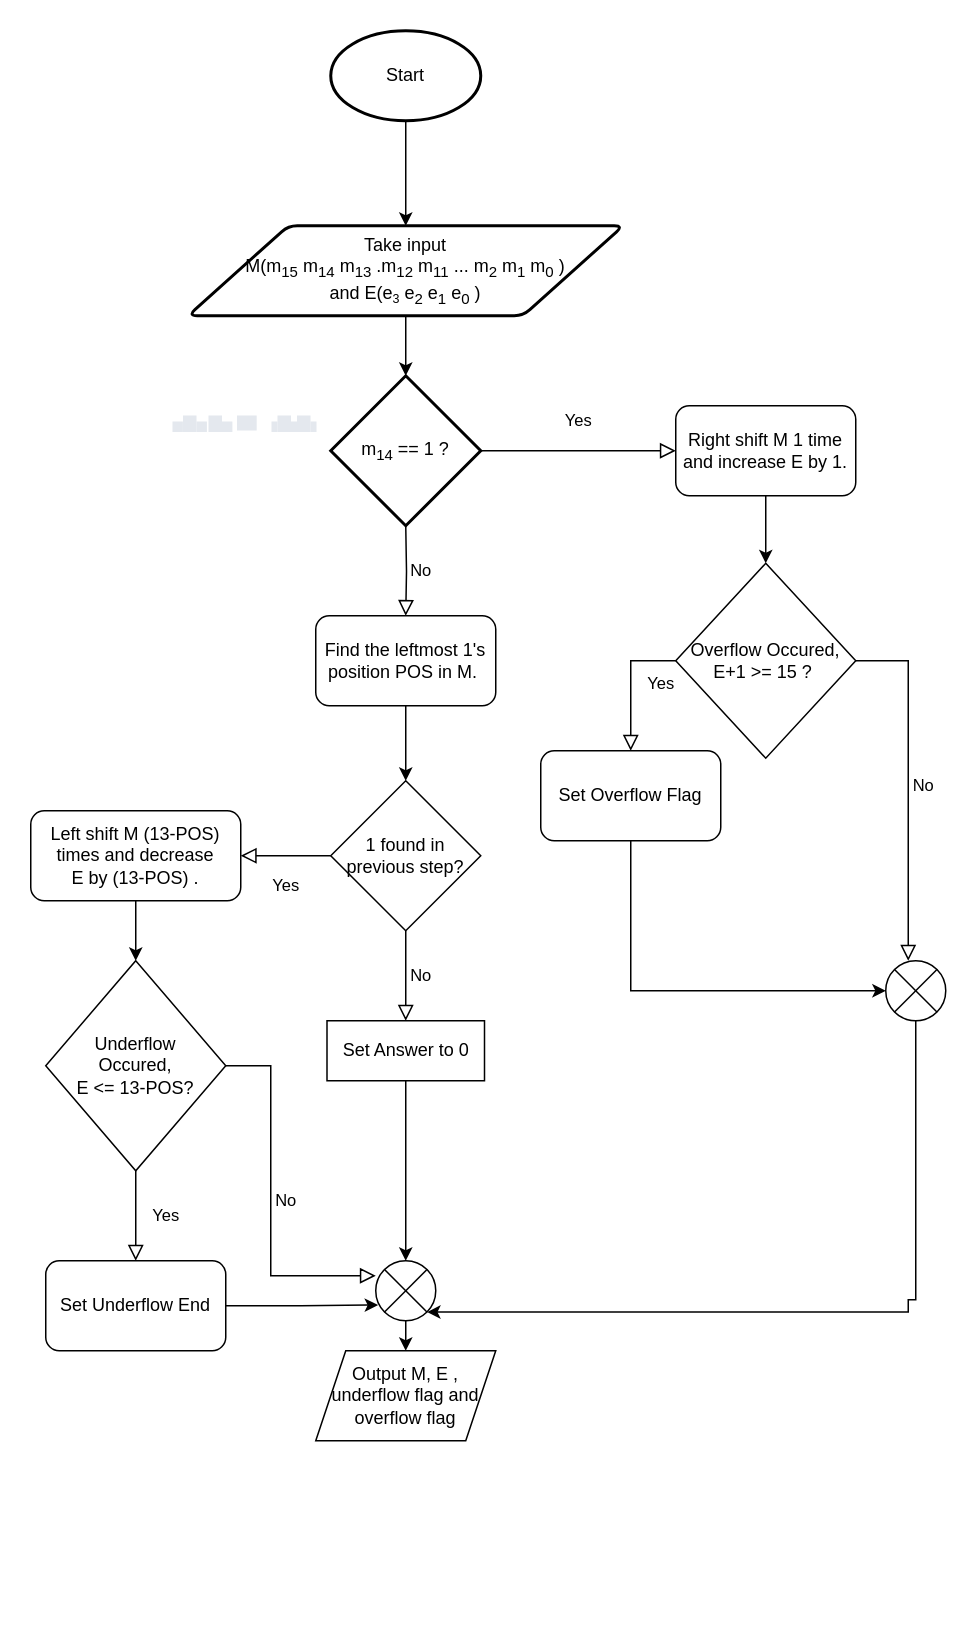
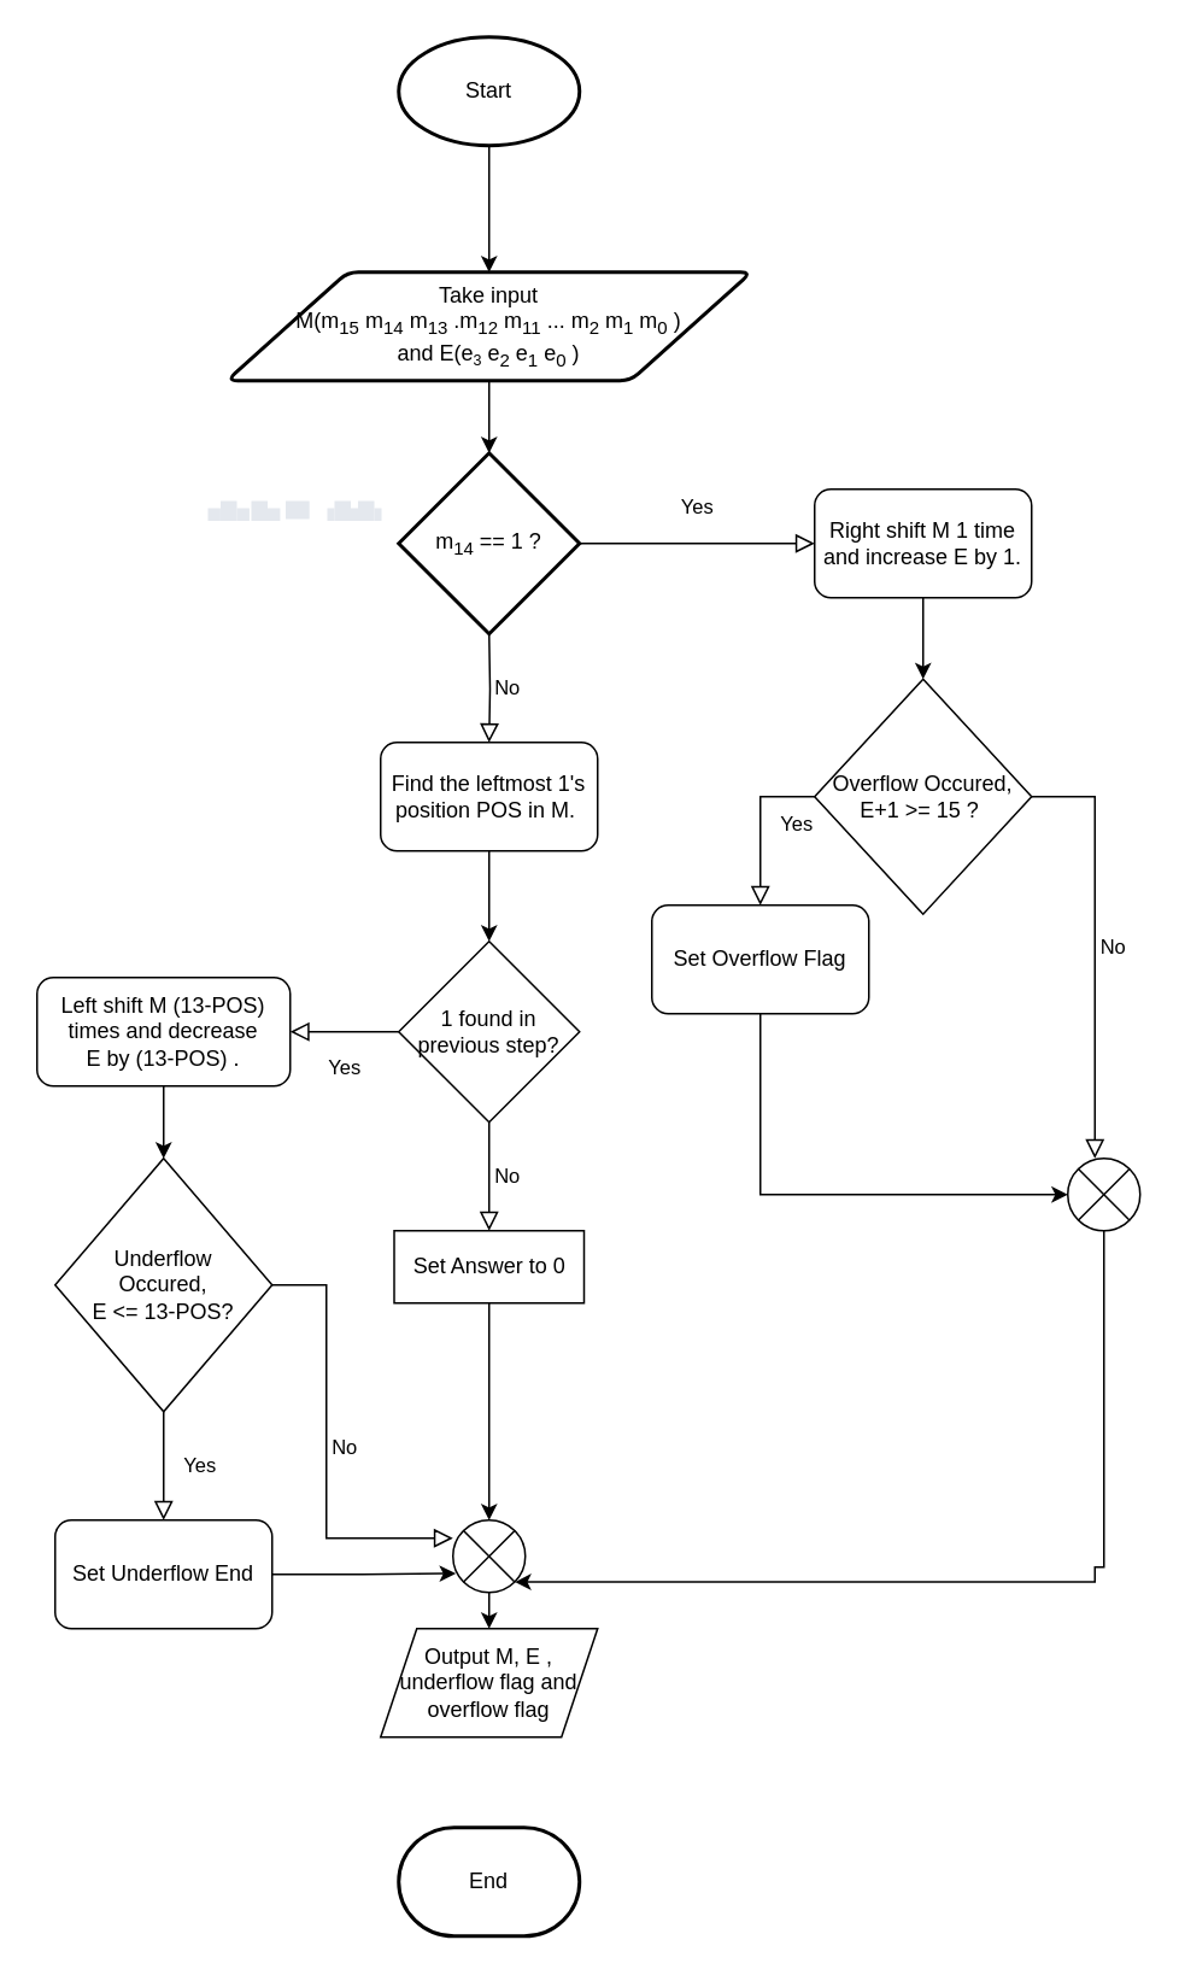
  <mxCell id="0" />
  <mxCell id="1" parent="0" />
  <mxCell id="2" style="edgeStyle=orthogonalEdgeStyle;rounded=0;orthogonalLoop=1;jettySize=auto;html=1;exitX=0.5;exitY=1;exitDx=0;exitDy=0;exitPerimeter=0;entryX=0.5;entryY=0;entryDx=0;entryDy=0;" parent="1" source="3" target="5" edge="1"><mxGeometry relative="1" as="geometry" /></mxCell>
  <mxCell id="3" value="Start" style="strokeWidth=2;html=1;shape=mxgraph.flowchart.start_1;whiteSpace=wrap;" parent="1" vertex="1"><mxGeometry x="220" y="20" width="100" height="60" as="geometry" /></mxCell>
  <mxCell id="4" style="edgeStyle=orthogonalEdgeStyle;rounded=0;orthogonalLoop=1;jettySize=auto;html=1;exitX=0.5;exitY=1;exitDx=0;exitDy=0;" parent="1" source="5" target="6" edge="1"><mxGeometry relative="1" as="geometry" /></mxCell>
  <mxCell id="5" value="Take input &lt;br&gt;M(m&lt;sub&gt;15&lt;/sub&gt; m&lt;sub&gt;14&lt;/sub&gt; m&lt;sub&gt;13&lt;/sub&gt;&amp;nbsp;.m&lt;sub&gt;12&lt;/sub&gt; m&lt;sub&gt;11&lt;/sub&gt; ... m&lt;sub&gt;2&lt;/sub&gt; m&lt;sub&gt;1&lt;/sub&gt; m&lt;sub&gt;0&lt;/sub&gt; )&lt;br&gt;and E(e&lt;span style=&quot;font-size: 10px&quot;&gt;&lt;sub&gt;3&lt;/sub&gt;&lt;/span&gt;&amp;nbsp;e&lt;sub&gt;2&lt;/sub&gt; e&lt;sub&gt;1&lt;/sub&gt; e&lt;sub&gt;0&lt;/sub&gt; )&lt;br&gt;&lt;span style=&quot;box-sizing: border-box ; color: transparent ; position: absolute ; line-height: 1 ; cursor: text ; transform-origin: 0px 0px ; background-color: rgb(228 , 232 , 238) ; left: 114.596px ; top: 281.266px ; font-size: 6.989px ; font-family: monospace ; transform: scalex(0.866)&quot;&gt;15&lt;/span&gt;&lt;span style=&quot;box-sizing: border-box ; color: transparent ; position: absolute ; line-height: 1 ; cursor: text ; transform-origin: 0px 0px ; font-family: sans-serif ; background-color: rgb(228 , 232 , 238) ; left: 122.459px ; top: 277.268px ; font-size: 10.484px&quot;&gt;m&lt;/span&gt;&lt;span style=&quot;box-sizing: border-box ; color: transparent ; position: absolute ; line-height: 1 ; cursor: text ; transform-origin: 0px 0px ; background-color: rgb(228 , 232 , 238) ; left: 131.437px ; top: 281.266px ; font-size: 6.989px ; font-family: monospace ; transform: scalex(0.866)&quot;&gt;14&lt;/span&gt;&lt;span style=&quot;box-sizing: border-box ; color: transparent ; position: absolute ; line-height: 1 ; cursor: text ; transform-origin: 0px 0px ; font-family: sans-serif ; background-color: rgb(228 , 232 , 238) ; left: 139.301px ; top: 277.268px ; font-size: 10.484px&quot;&gt;m&lt;/span&gt;&lt;span style=&quot;box-sizing: border-box ; color: transparent ; position: absolute ; line-height: 1 ; cursor: text ; transform-origin: 0px 0px ; background-color: rgb(228 , 232 , 238) ; left: 148.279px ; top: 281.266px ; font-size: 6.989px ; font-family: monospace ; transform: scalex(0.866)&quot;&gt;13&lt;/span&gt;&lt;span style=&quot;box-sizing: border-box ; color: transparent ; position: absolute ; line-height: 1 ; cursor: text ; transform-origin: 0px 0px ; font-family: sans-serif ; background-color: rgb(228 , 232 , 238) ; left: 157.889px ; top: 277.268px ; font-size: 10.484px ; transform: scalex(0.505)&quot;&gt;. . . m&lt;/span&gt;&lt;span style=&quot;box-sizing: border-box ; color: transparent ; position: absolute ; line-height: 1 ; cursor: text ; transform-origin: 0px 0px ; background-color: rgb(228 , 232 , 238) ; left: 180.664px ; top: 281.266px ; font-size: 6.989px ; font-family: monospace&quot;&gt;2&lt;/span&gt;&lt;span style=&quot;box-sizing: border-box ; color: transparent ; position: absolute ; line-height: 1 ; cursor: text ; transform-origin: 0px 0px ; font-family: sans-serif ; background-color: rgb(228 , 232 , 238) ; left: 184.814px ; top: 277.268px ; font-size: 10.484px&quot;&gt;m&lt;/span&gt;&lt;span style=&quot;box-sizing: border-box ; color: transparent ; position: absolute ; line-height: 1 ; cursor: text ; transform-origin: 0px 0px ; background-color: rgb(228 , 232 , 238) ; left: 193.792px ; top: 281.266px ; font-size: 6.989px ; font-family: monospace&quot;&gt;1&lt;/span&gt;&lt;span style=&quot;box-sizing: border-box ; color: transparent ; position: absolute ; line-height: 1 ; cursor: text ; transform-origin: 0px 0px ; font-family: sans-serif ; background-color: rgb(228 , 232 , 238) ; left: 197.943px ; top: 277.268px ; font-size: 10.484px&quot;&gt;m&lt;/span&gt;&lt;span style=&quot;box-sizing: border-box ; color: transparent ; position: absolute ; line-height: 1 ; cursor: text ; transform-origin: 0px 0px ; background-color: rgb(228 , 232 , 238) ; left: 206.921px ; top: 281.266px ; font-size: 6.989px ; font-family: monospace&quot;&gt;0&lt;/span&gt;" style="shape=parallelogram;html=1;strokeWidth=2;perimeter=parallelogramPerimeter;whiteSpace=wrap;rounded=1;arcSize=12;size=0.23;" parent="1" vertex="1"><mxGeometry x="125" y="150" width="290" height="60" as="geometry" /></mxCell>
  <mxCell id="6" value="m&lt;sub&gt;14&lt;/sub&gt;&amp;nbsp;== 1 ?" style="strokeWidth=2;html=1;shape=mxgraph.flowchart.decision;whiteSpace=wrap;" parent="1" vertex="1"><mxGeometry x="220" y="250" width="100" height="100" as="geometry" /></mxCell>
  <mxCell id="7" value="Yes" style="rounded=0;html=1;jettySize=auto;orthogonalLoop=1;fontSize=11;endArrow=block;endFill=0;endSize=8;strokeWidth=1;shadow=0;labelBackgroundColor=none;edgeStyle=orthogonalEdgeStyle;entryX=0;entryY=0.5;entryDx=0;entryDy=0;exitX=1;exitY=0.5;exitDx=0;exitDy=0;exitPerimeter=0;" parent="1" source="6" target="10" edge="1"><mxGeometry y="20" relative="1" as="geometry"><mxPoint as="offset" /><mxPoint x="70" y="10" as="targetPoint" /><mxPoint x="70" y="-140" as="sourcePoint" /></mxGeometry></mxCell>
  <mxCell id="8" value="No" style="edgeStyle=orthogonalEdgeStyle;rounded=0;html=1;jettySize=auto;orthogonalLoop=1;fontSize=11;endArrow=block;endFill=0;endSize=8;strokeWidth=1;shadow=0;labelBackgroundColor=none;exitX=0.5;exitY=1;exitDx=0;exitDy=0;entryX=0.5;entryY=0;entryDx=0;entryDy=0;" parent="1" source="14" target="34" edge="1"><mxGeometry y="10" relative="1" as="geometry"><mxPoint as="offset" /><mxPoint x="340" y="609" as="sourcePoint" /><mxPoint x="360" y="670" as="targetPoint" /><Array as="points" /></mxGeometry></mxCell>
  <mxCell id="9" style="edgeStyle=orthogonalEdgeStyle;rounded=0;orthogonalLoop=1;jettySize=auto;html=1;exitX=0.5;exitY=1;exitDx=0;exitDy=0;entryX=0.5;entryY=0;entryDx=0;entryDy=0;" parent="1" source="10" target="11" edge="1"><mxGeometry relative="1" as="geometry" /></mxCell>
  <mxCell id="10" value="Right shift M 1 time and increase E by 1." style="rounded=1;whiteSpace=wrap;html=1;" parent="1" vertex="1"><mxGeometry x="450" y="270" width="120" height="60" as="geometry" /></mxCell>
  <mxCell id="11" value="Overflow Occured, &lt;br&gt;E+1 &amp;gt;= 15 ?&amp;nbsp;" style="rhombus;whiteSpace=wrap;html=1;" parent="1" vertex="1"><mxGeometry x="450" y="375" width="120" height="130" as="geometry" /></mxCell>
  <mxCell id="12" style="edgeStyle=orthogonalEdgeStyle;rounded=0;orthogonalLoop=1;jettySize=auto;html=1;exitX=0.5;exitY=1;exitDx=0;exitDy=0;" parent="1" source="13" target="14" edge="1"><mxGeometry relative="1" as="geometry" /></mxCell>
  <mxCell id="13" value="Find the leftmost 1's position POS in M.&amp;nbsp;" style="rounded=1;whiteSpace=wrap;html=1;" parent="1" vertex="1"><mxGeometry x="210" y="410" width="120" height="60" as="geometry" /></mxCell>
  <mxCell id="14" value="1 found in previous step?" style="rhombus;whiteSpace=wrap;html=1;" parent="1" vertex="1"><mxGeometry x="220" y="520" width="100" height="100" as="geometry" /></mxCell>
  <mxCell id="15" style="edgeStyle=orthogonalEdgeStyle;rounded=0;orthogonalLoop=1;jettySize=auto;html=1;exitX=0.5;exitY=1;exitDx=0;exitDy=0;entryX=0.5;entryY=0;entryDx=0;entryDy=0;" edge="1" parent="1" source="16" target="17"><mxGeometry relative="1" as="geometry" /></mxCell>
  <mxCell id="16" value="Left shift M (13-POS) times and decrease &lt;br&gt;E by (13-POS) ." style="rounded=1;whiteSpace=wrap;html=1;" parent="1" vertex="1"><mxGeometry x="20" y="540" width="140" height="60" as="geometry" /></mxCell>
  <mxCell id="17" value="Underflow&lt;br&gt;Occured,&lt;br&gt;E &amp;lt;= 13-POS?" style="rhombus;whiteSpace=wrap;html=1;" parent="1" vertex="1"><mxGeometry x="30" y="640" width="120" height="140" as="geometry" /></mxCell>
  <mxCell id="18" value="Output M, E , underflow flag and overflow flag" style="shape=parallelogram;perimeter=parallelogramPerimeter;whiteSpace=wrap;html=1;fixedSize=1;" parent="1" vertex="1"><mxGeometry x="210" y="900" width="120" height="60" as="geometry" /></mxCell>
+ <mxCell id="19" value="End" style="strokeWidth=2;html=1;shape=mxgraph.flowchart.terminator;whiteSpace=wrap;" parent="1" vertex="1"><mxGeometry x="220" y="1010" width="100" height="60" as="geometry" /></mxCell>
  <mxCell id="20" value="No" style="edgeStyle=orthogonalEdgeStyle;rounded=0;html=1;jettySize=auto;orthogonalLoop=1;fontSize=11;endArrow=block;endFill=0;endSize=8;strokeWidth=1;shadow=0;labelBackgroundColor=none;entryX=0.5;entryY=0;entryDx=0;entryDy=0;" parent="1" target="13" edge="1"><mxGeometry y="10" relative="1" as="geometry"><mxPoint as="offset" /><mxPoint x="270" y="350" as="sourcePoint" /><mxPoint x="290" y="-170" as="targetPoint" /></mxGeometry></mxCell>
  <mxCell id="21" value="Yes" style="rounded=0;html=1;jettySize=auto;orthogonalLoop=1;fontSize=11;endArrow=block;endFill=0;endSize=8;strokeWidth=1;shadow=0;labelBackgroundColor=none;edgeStyle=orthogonalEdgeStyle;exitX=0;exitY=0.5;exitDx=0;exitDy=0;entryX=1;entryY=0.5;entryDx=0;entryDy=0;" parent="1" source="14" target="16" edge="1"><mxGeometry y="20" relative="1" as="geometry"><mxPoint as="offset" /><mxPoint x="170" y="570" as="targetPoint" /><mxPoint x="-50" y="-110" as="sourcePoint" /></mxGeometry></mxCell>
  <mxCell id="22" style="edgeStyle=orthogonalEdgeStyle;rounded=0;orthogonalLoop=1;jettySize=auto;html=1;exitX=0.5;exitY=1;exitDx=0;exitDy=0;entryX=0;entryY=0.5;entryDx=0;entryDy=0;entryPerimeter=0;" parent="1" source="23" target="32" edge="1"><mxGeometry relative="1" as="geometry" /></mxCell>
  <mxCell id="23" value="Set Overflow Flag" style="rounded=1;whiteSpace=wrap;html=1;" parent="1" vertex="1"><mxGeometry x="360" y="500" width="120" height="60" as="geometry" /></mxCell>
  <mxCell id="24" style="edgeStyle=orthogonalEdgeStyle;rounded=0;orthogonalLoop=1;jettySize=auto;html=1;exitX=1;exitY=0.5;exitDx=0;exitDy=0;entryX=0.04;entryY=0.737;entryDx=0;entryDy=0;entryPerimeter=0;" edge="1" parent="1" source="25" target="27"><mxGeometry relative="1" as="geometry" /></mxCell>
  <mxCell id="25" value="Set Underflow End" style="rounded=1;whiteSpace=wrap;html=1;" parent="1" vertex="1"><mxGeometry x="30" y="840" width="120" height="60" as="geometry" /></mxCell>
  <mxCell id="26" style="edgeStyle=orthogonalEdgeStyle;rounded=0;orthogonalLoop=1;jettySize=auto;html=1;exitX=0.5;exitY=1;exitDx=0;exitDy=0;exitPerimeter=0;entryX=0.5;entryY=0;entryDx=0;entryDy=0;" parent="1" source="27" target="18" edge="1"><mxGeometry relative="1" as="geometry" /></mxCell>
  <mxCell id="27" value="" style="verticalLabelPosition=bottom;verticalAlign=top;html=1;shape=mxgraph.flowchart.or;" parent="1" vertex="1"><mxGeometry x="250" y="840" width="40" height="40" as="geometry" /></mxCell>
  <mxCell id="28" value="No" style="edgeStyle=orthogonalEdgeStyle;rounded=0;html=1;jettySize=auto;orthogonalLoop=1;fontSize=11;endArrow=block;endFill=0;endSize=8;strokeWidth=1;shadow=0;labelBackgroundColor=none;exitX=1;exitY=0.5;exitDx=0;exitDy=0;" parent="1" source="17" edge="1"><mxGeometry y="10" relative="1" as="geometry"><mxPoint as="offset" /><mxPoint x="-60" y="800" as="sourcePoint" /><mxPoint x="250" y="850" as="targetPoint" /><Array as="points"><mxPoint x="180" y="710" /><mxPoint x="180" y="850" /></Array></mxGeometry></mxCell>
  <mxCell id="29" value="Yes" style="rounded=0;html=1;jettySize=auto;orthogonalLoop=1;fontSize=11;endArrow=block;endFill=0;endSize=8;strokeWidth=1;shadow=0;labelBackgroundColor=none;edgeStyle=orthogonalEdgeStyle;entryX=0.5;entryY=0;entryDx=0;entryDy=0;exitX=0;exitY=0.5;exitDx=0;exitDy=0;" parent="1" source="11" target="23" edge="1"><mxGeometry y="20" relative="1" as="geometry"><mxPoint as="offset" /><mxPoint x="429.5" y="550" as="targetPoint" /><mxPoint x="429.5" y="400" as="sourcePoint" /></mxGeometry></mxCell>
  <mxCell id="30" value="No" style="edgeStyle=orthogonalEdgeStyle;rounded=0;html=1;jettySize=auto;orthogonalLoop=1;fontSize=11;endArrow=block;endFill=0;endSize=8;strokeWidth=1;shadow=0;labelBackgroundColor=none;exitX=1;exitY=0.5;exitDx=0;exitDy=0;entryX=0.375;entryY=0;entryDx=0;entryDy=0;entryPerimeter=0;" parent="1" source="11" target="32" edge="1"><mxGeometry y="10" relative="1" as="geometry"><mxPoint as="offset" /><mxPoint x="600" y="480" as="sourcePoint" /><mxPoint x="610" y="630" as="targetPoint" /><Array as="points"><mxPoint x="605" y="440" /></Array></mxGeometry></mxCell>
  <mxCell id="31" style="edgeStyle=orthogonalEdgeStyle;rounded=0;orthogonalLoop=1;jettySize=auto;html=1;exitX=0.5;exitY=1;exitDx=0;exitDy=0;exitPerimeter=0;entryX=0.855;entryY=0.855;entryDx=0;entryDy=0;entryPerimeter=0;" parent="1" source="32" target="27" edge="1"><mxGeometry relative="1" as="geometry"><Array as="points"><mxPoint x="605" y="866" /></Array></mxGeometry></mxCell>
  <mxCell id="32" value="" style="verticalLabelPosition=bottom;verticalAlign=top;html=1;shape=mxgraph.flowchart.or;" parent="1" vertex="1"><mxGeometry x="590" y="640" width="40" height="40" as="geometry" /></mxCell>
  <mxCell id="33" style="edgeStyle=orthogonalEdgeStyle;rounded=0;orthogonalLoop=1;jettySize=auto;html=1;exitX=0.5;exitY=1;exitDx=0;exitDy=0;entryX=0.5;entryY=0;entryDx=0;entryDy=0;entryPerimeter=0;" edge="1" parent="1" source="34" target="27"><mxGeometry relative="1" as="geometry" /></mxCell>
  <mxCell id="34" value="Set Answer to 0" style="rounded=0;whiteSpace=wrap;html=1;" vertex="1" parent="1"><mxGeometry x="217.5" y="680" width="105" height="40" as="geometry" /></mxCell>
  <mxCell id="35" value="Yes" style="rounded=0;html=1;jettySize=auto;orthogonalLoop=1;fontSize=11;endArrow=block;endFill=0;endSize=8;strokeWidth=1;shadow=0;labelBackgroundColor=none;edgeStyle=orthogonalEdgeStyle;exitX=0.5;exitY=1;exitDx=0;exitDy=0;entryX=0.5;entryY=0;entryDx=0;entryDy=0;" edge="1" parent="1" source="17" target="25"><mxGeometry y="20" relative="1" as="geometry"><mxPoint as="offset" /><mxPoint x="170" y="580" as="targetPoint" /><mxPoint x="230" y="580" as="sourcePoint" /></mxGeometry></mxCell>
